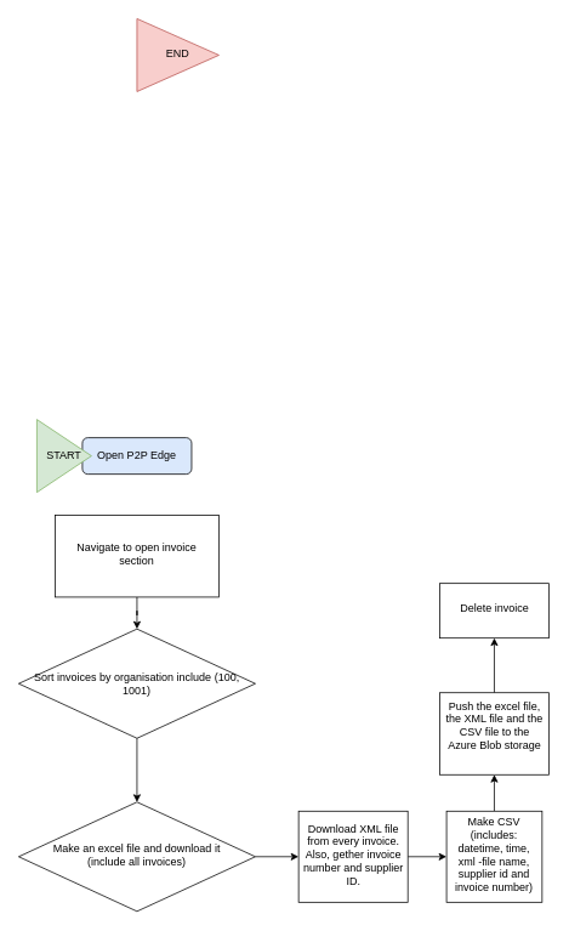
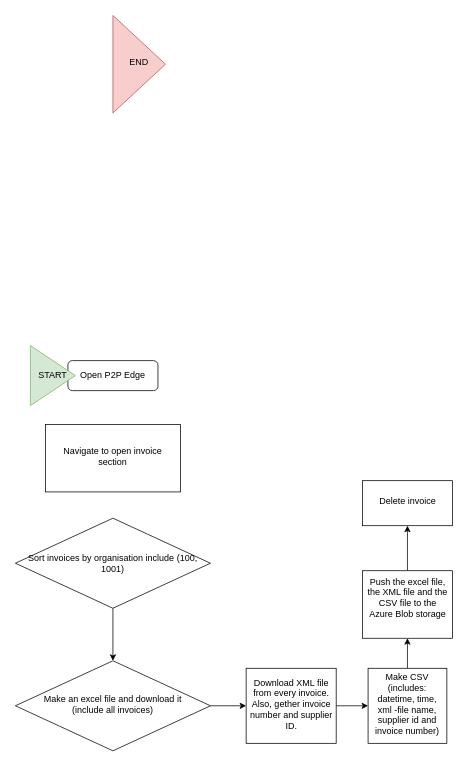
  <mxCell id="0" />
  <mxCell id="1" parent="0" />
- <mxCell id="2" value="Open P2P Edge" style="rounded=1;whiteSpace=wrap;html=1;fontSize=12;glass=0;strokeWidth=1;shadow=0;fillColor=#dae8fc;" parent="1" vertex="1"><mxGeometry x="90" y="480" width="120" height="40" as="geometry" /></mxCell>
- <mxCell id="3" value="" style="edgeStyle=orthogonalEdgeStyle;rounded=0;orthogonalLoop=1;jettySize=auto;html=1;" edge="1" parent="1" source="4" target="9"><mxGeometry relative="1" as="geometry" /></mxCell>
+ <mxCell id="2" value="Open P2P Edge" style="rounded=1;whiteSpace=wrap;html=1;fontSize=12;glass=0;strokeWidth=1;shadow=0;" parent="1" vertex="1"><mxGeometry x="90" y="480" width="120" height="40" as="geometry" /></mxCell>
  <mxCell id="4" value="Navigate to open invoice section" style="whiteSpace=wrap;html=1;shadow=0;fontFamily=Helvetica;fontSize=12;align=center;strokeWidth=1;spacing=6;spacingTop=-4;rounded=0;" parent="1" vertex="1"><mxGeometry x="60" y="565" width="180" height="90" as="geometry" /></mxCell>
  <mxCell id="5" value="" style="edgeStyle=orthogonalEdgeStyle;rounded=0;orthogonalLoop=1;jettySize=auto;html=1;" edge="1" parent="1" source="6" target="11"><mxGeometry relative="1" as="geometry" /></mxCell>
  <mxCell id="6" value="Make an excel file and download it&lt;br&gt;(include all invoices)" style="rhombus;whiteSpace=wrap;html=1;shadow=0;fontFamily=Helvetica;fontSize=12;align=center;strokeWidth=1;spacing=6;spacingTop=-4;" parent="1" vertex="1"><mxGeometry x="20" y="880" width="260" height="120" as="geometry" /></mxCell>
  <mxCell id="7" value="START" style="triangle;whiteSpace=wrap;html=1;fillColor=#d5e8d4;strokeColor=#82b366;" vertex="1" parent="1"><mxGeometry x="40" y="460" width="60" height="80" as="geometry" /></mxCell>
  <mxCell id="8" value="" style="edgeStyle=orthogonalEdgeStyle;rounded=0;orthogonalLoop=1;jettySize=auto;html=1;" edge="1" parent="1" source="9" target="6"><mxGeometry relative="1" as="geometry" /></mxCell>
  <mxCell id="9" value="Sort invoices by organisation include (100, 1001)" style="rhombus;whiteSpace=wrap;html=1;direction=west;" vertex="1" parent="1"><mxGeometry x="20" y="690" width="260" height="120" as="geometry" /></mxCell>
  <mxCell id="10" value="" style="edgeStyle=orthogonalEdgeStyle;rounded=0;orthogonalLoop=1;jettySize=auto;html=1;" edge="1" parent="1" source="11" target="13"><mxGeometry relative="1" as="geometry" /></mxCell>
  <mxCell id="11" value="Download XML file from every invoice. Also, gether invoice number and supplier ID." style="whiteSpace=wrap;html=1;shadow=0;strokeWidth=1;spacing=6;spacingTop=-4;" vertex="1" parent="1"><mxGeometry x="327.5" y="890" width="120" height="100" as="geometry" /></mxCell>
  <mxCell id="12" value="" style="edgeStyle=orthogonalEdgeStyle;rounded=0;orthogonalLoop=1;jettySize=auto;html=1;" edge="1" parent="1" source="13" target="15"><mxGeometry relative="1" as="geometry" /></mxCell>
  <mxCell id="13" value="Make CSV&lt;br&gt;(includes: datetime, time, xml -file name, supplier id and invoice number)" style="whiteSpace=wrap;html=1;shadow=0;strokeWidth=1;spacing=6;spacingTop=-4;" vertex="1" parent="1"><mxGeometry x="490" y="890" width="105" height="100" as="geometry" /></mxCell>
  <mxCell id="14" value="" style="edgeStyle=orthogonalEdgeStyle;rounded=0;orthogonalLoop=1;jettySize=auto;html=1;" edge="1" parent="1" source="15" target="17"><mxGeometry relative="1" as="geometry" /></mxCell>
  <mxCell id="15" value="&lt;div&gt;Push the excel file, the XML file and the CSV file to the Azure Blob storage&lt;/div&gt;&lt;div&gt;&lt;br&gt;&lt;/div&gt;" style="whiteSpace=wrap;html=1;shadow=0;strokeWidth=1;spacing=6;spacingTop=-4;" vertex="1" parent="1"><mxGeometry x="482.5" y="760" width="120" height="90" as="geometry" /></mxCell>
- <mxCell id="16" value="END" style="triangle;whiteSpace=wrap;html=1;shadow=0;strokeWidth=1;spacing=6;spacingTop=-4;fillColor=#f8cecc;strokeColor=#b85450;" vertex="1" parent="1"><mxGeometry x="150" y="20" width="90" height="80" as="geometry" /></mxCell>
+ <mxCell id="16" value="END" style="triangle;whiteSpace=wrap;html=1;shadow=0;strokeWidth=1;spacing=6;spacingTop=-4;fillColor=#f8cecc;strokeColor=#b85450;" vertex="1" parent="1"><mxGeometry x="150" y="20" width="70" height="130" as="geometry" /></mxCell>
  <mxCell id="17" value="Delete invoice" style="whiteSpace=wrap;html=1;shadow=0;strokeWidth=1;spacing=6;spacingTop=-4;" vertex="1" parent="1"><mxGeometry x="482.5" y="640" width="120" height="60" as="geometry" /></mxCell>
